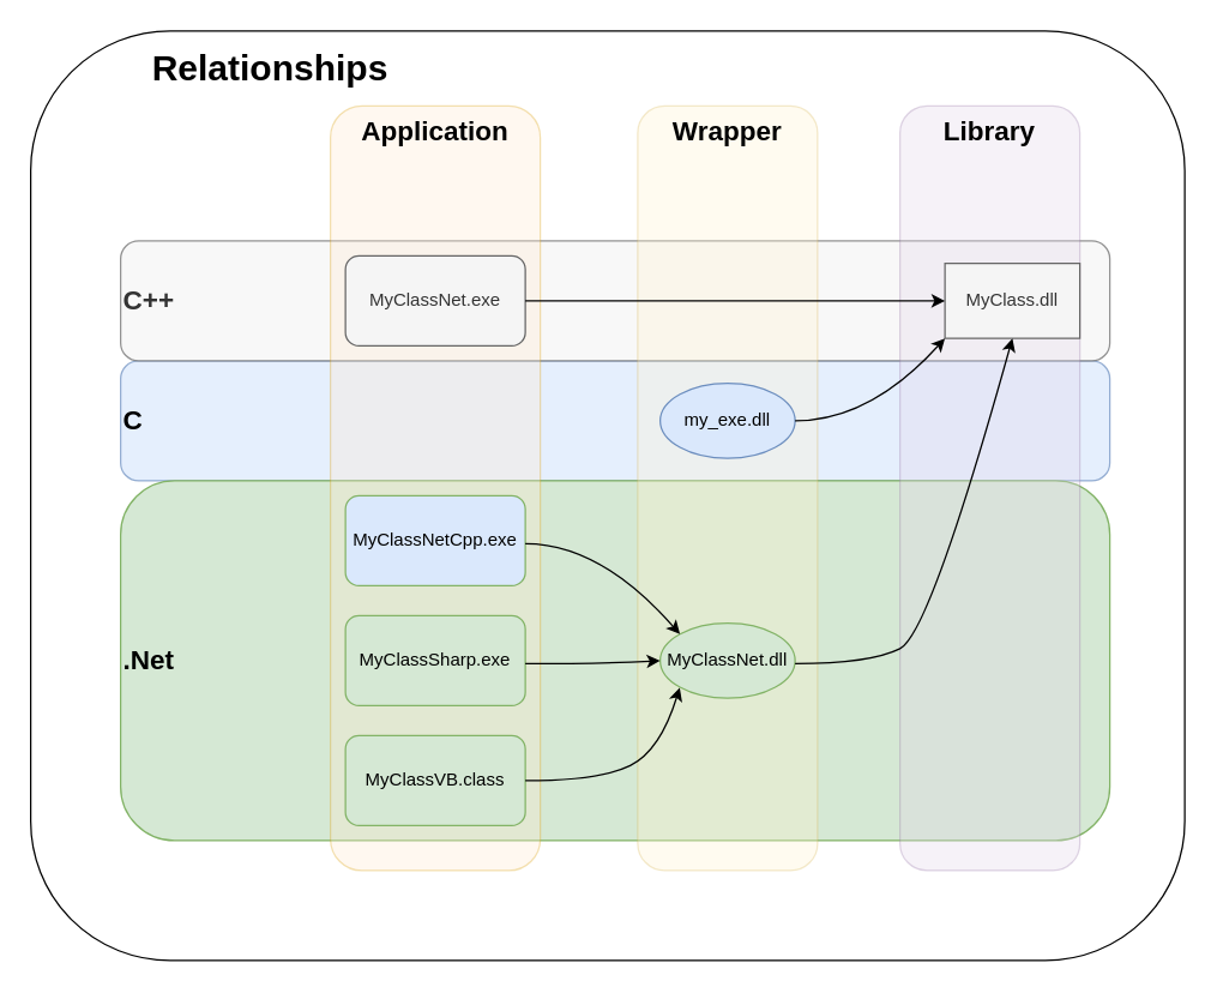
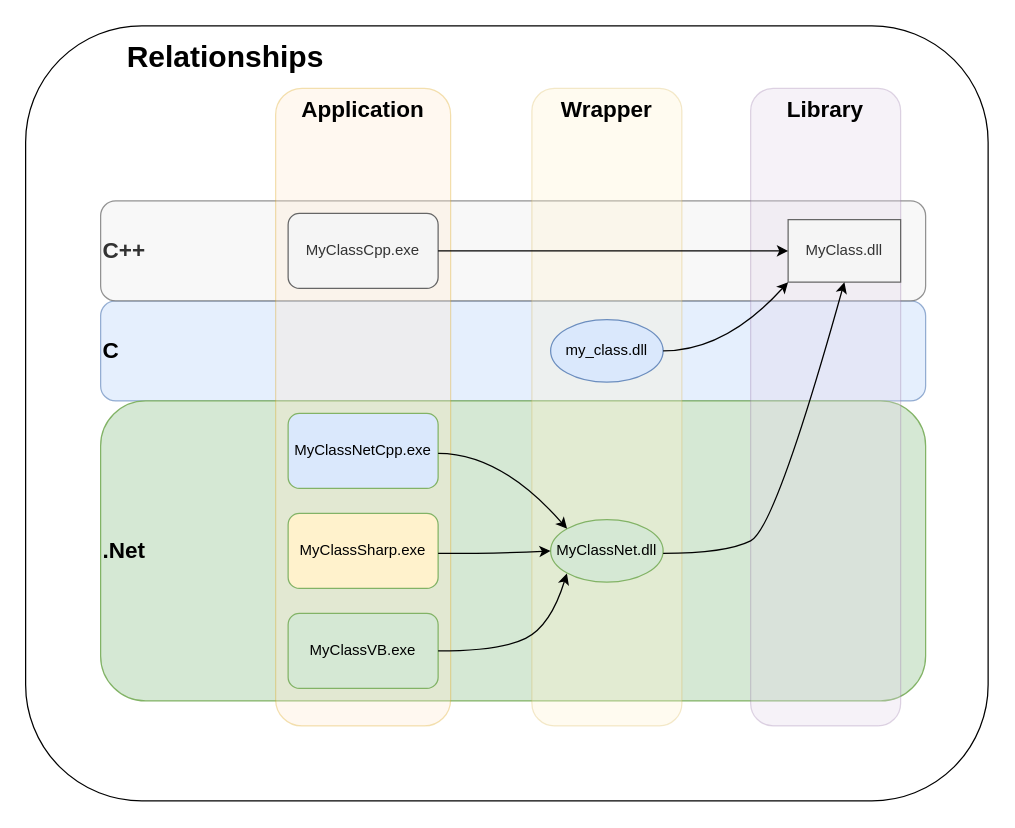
  <mxCell id="0" />
  <mxCell id="1" parent="0" />
  <mxCell id="2" value="" style="rounded=1;whiteSpace=wrap;html=1;" vertex="1" parent="1"><mxGeometry x="20" y="20" width="770" height="620" as="geometry" /></mxCell>
  <mxCell id="3" value="C" style="rounded=1;whiteSpace=wrap;html=1;fillColor=#dae8fc;strokeColor=#6c8ebf;opacity=70;align=left;fontStyle=1;fontSize=18;" vertex="1" parent="1"><mxGeometry x="80" y="240" width="660" height="80" as="geometry" /></mxCell>
  <mxCell id="4" value="C++" style="rounded=1;whiteSpace=wrap;html=1;fillColor=#f5f5f5;fontColor=#333333;strokeColor=#666666;opacity=70;align=left;fontStyle=1;fontSize=18;" vertex="1" parent="1"><mxGeometry x="80" y="160" width="660" height="80" as="geometry" /></mxCell>
  <mxCell id="5" value=".Net" style="rounded=1;whiteSpace=wrap;html=1;fillColor=#d5e8d4;strokeColor=#82b366;align=left;fontStyle=1;fontSize=18;" vertex="1" parent="1"><mxGeometry x="80" y="320" width="660" height="240" as="geometry" /></mxCell>
  <mxCell id="6" value="Library" style="rounded=1;whiteSpace=wrap;html=1;verticalAlign=top;opacity=30;fontStyle=1;fontSize=18;fillColor=#e1d5e7;strokeColor=#9673a6;" vertex="1" parent="1"><mxGeometry x="600" y="70" width="120" height="510" as="geometry" /></mxCell>
  <mxCell id="7" value="Wrapper" style="rounded=1;whiteSpace=wrap;html=1;verticalAlign=top;opacity=30;fontStyle=1;fontSize=18;fillColor=#fff2cc;strokeColor=#d6b656;" vertex="1" parent="1"><mxGeometry x="425" y="70" width="120" height="510" as="geometry" /></mxCell>
  <mxCell id="8" value="Application" style="rounded=1;whiteSpace=wrap;html=1;verticalAlign=top;opacity=30;fontStyle=1;fontSize=18;fillColor=#ffe6cc;strokeColor=#d79b00;" vertex="1" parent="1"><mxGeometry x="220" y="70" width="140" height="510" as="geometry" /></mxCell>
- <mxCell id="9" value="my_exe.dll" style="ellipse;whiteSpace=wrap;html=1;fillColor=#dae8fc;strokeColor=#6c8ebf;" vertex="1" parent="1"><mxGeometry x="440" y="255" width="90" height="50" as="geometry" /></mxCell>
- <mxCell id="10" value="MyClassNet.exe" style="rounded=1;whiteSpace=wrap;html=1;fillColor=#f5f5f5;fontColor=#333333;strokeColor=#666666;" vertex="1" parent="1"><mxGeometry x="230" y="170" width="120" height="60" as="geometry" /></mxCell>
+ <mxCell id="9" value="my_class.dll" style="ellipse;whiteSpace=wrap;html=1;fillColor=#dae8fc;strokeColor=#6c8ebf;" vertex="1" parent="1"><mxGeometry x="440" y="255" width="90" height="50" as="geometry" /></mxCell>
+ <mxCell id="10" value="MyClassCpp.exe" style="rounded=1;whiteSpace=wrap;html=1;fillColor=#f5f5f5;fontColor=#333333;strokeColor=#666666;" vertex="1" parent="1"><mxGeometry x="230" y="170" width="120" height="60" as="geometry" /></mxCell>
  <mxCell id="11" value="MyClassNetCpp.exe" style="rounded=1;whiteSpace=wrap;html=1;fillColor=#dae8fc;strokeColor=#82b366;" vertex="1" parent="1"><mxGeometry x="230" y="330" width="120" height="60" as="geometry" /></mxCell>
- <mxCell id="12" value="MyClassSharp.exe" style="rounded=1;whiteSpace=wrap;html=1;fillColor=#d5e8d4;strokeColor=#82b366;" vertex="1" parent="1"><mxGeometry x="230" y="410" width="120" height="60" as="geometry" /></mxCell>
- <mxCell id="13" value="MyClassVB.class" style="rounded=1;whiteSpace=wrap;html=1;fillColor=#d5e8d4;strokeColor=#82b366;" vertex="1" parent="1"><mxGeometry x="230" y="490" width="120" height="60" as="geometry" /></mxCell>
+ <mxCell id="12" value="MyClassSharp.exe" style="rounded=1;whiteSpace=wrap;html=1;fillColor=#fff2cc;strokeColor=#82b366;" vertex="1" parent="1"><mxGeometry x="230" y="410" width="120" height="60" as="geometry" /></mxCell>
+ <mxCell id="13" value="MyClassVB.exe" style="rounded=1;whiteSpace=wrap;html=1;fillColor=#d5e8d4;strokeColor=#82b366;" vertex="1" parent="1"><mxGeometry x="230" y="490" width="120" height="60" as="geometry" /></mxCell>
  <mxCell id="14" value="MyClassNet.dll" style="ellipse;whiteSpace=wrap;html=1;fillColor=#d5e8d4;strokeColor=#82b366;" vertex="1" parent="1"><mxGeometry x="440" y="415" width="90" height="50" as="geometry" /></mxCell>
  <mxCell id="15" value="MyClass.dll" style="whiteSpace=wrap;html=1;fillColor=#f5f5f5;fontColor=#333333;strokeColor=#666666;rounded=0;" vertex="1" parent="1"><mxGeometry x="630" y="175" width="90" height="50" as="geometry" /></mxCell>
  <mxCell id="16" value="" style="curved=1;endArrow=classic;html=1;rounded=0;entryX=0;entryY=1;entryDx=0;entryDy=0;" edge="1" parent="1"><mxGeometry width="50" height="50" relative="1" as="geometry"><mxPoint x="350" y="520" as="sourcePoint" /><mxPoint x="453" y="458" as="targetPoint" /><Array as="points"><mxPoint x="400" y="520" /><mxPoint x="440" y="500" /></Array></mxGeometry></mxCell>
  <mxCell id="17" value="" style="curved=1;endArrow=classic;html=1;rounded=0;entryX=0;entryY=0;entryDx=0;entryDy=0;" edge="1" parent="1" target="14"><mxGeometry width="50" height="50" relative="1" as="geometry"><mxPoint x="350" y="362" as="sourcePoint" /><mxPoint x="453" y="300" as="targetPoint" /><Array as="points"><mxPoint x="400" y="362" /></Array></mxGeometry></mxCell>
  <mxCell id="18" value="" style="curved=1;endArrow=classic;html=1;rounded=0;entryX=0;entryY=0.5;entryDx=0;entryDy=0;" edge="1" parent="1" target="14"><mxGeometry width="50" height="50" relative="1" as="geometry"><mxPoint x="350" y="442" as="sourcePoint" /><mxPoint x="453" y="380" as="targetPoint" /><Array as="points"><mxPoint x="400" y="442" /></Array></mxGeometry></mxCell>
  <mxCell id="19" value="" style="curved=1;endArrow=classic;html=1;rounded=0;entryX=0;entryY=1;entryDx=0;entryDy=0;" edge="1" parent="1" target="15"><mxGeometry width="50" height="50" relative="1" as="geometry"><mxPoint x="530" y="280" as="sourcePoint" /><mxPoint x="633" y="340" as="targetPoint" /><Array as="points"><mxPoint x="580" y="280" /></Array></mxGeometry></mxCell>
  <mxCell id="20" value="" style="curved=1;endArrow=classic;html=1;rounded=0;entryX=0.5;entryY=1;entryDx=0;entryDy=0;" edge="1" parent="1" target="15"><mxGeometry width="50" height="50" relative="1" as="geometry"><mxPoint x="530" y="442" as="sourcePoint" /><mxPoint x="633" y="380" as="targetPoint" /><Array as="points"><mxPoint x="580" y="442" /><mxPoint x="620" y="422" /></Array></mxGeometry></mxCell>
  <mxCell id="21" value="" style="curved=1;endArrow=classic;html=1;rounded=0;entryX=0;entryY=0.5;entryDx=0;entryDy=0;" edge="1" parent="1" target="15"><mxGeometry width="50" height="50" relative="1" as="geometry"><mxPoint x="350" y="200" as="sourcePoint" /><mxPoint x="453" y="262" as="targetPoint" /><Array as="points"><mxPoint x="580" y="200" /></Array></mxGeometry></mxCell>
  <mxCell id="22" value="Relationships" style="text;html=1;strokeColor=none;fillColor=none;align=center;verticalAlign=middle;whiteSpace=wrap;rounded=0;fontSize=24;fontStyle=1" vertex="1" parent="1"><mxGeometry x="95" y="30" width="170" height="30" as="geometry" /></mxCell>
